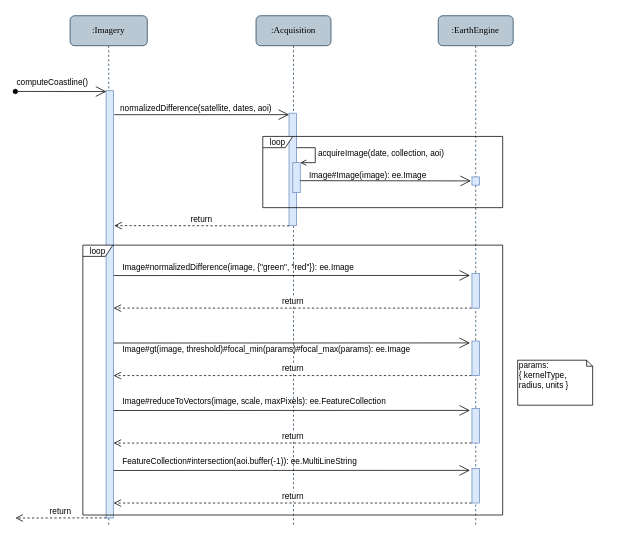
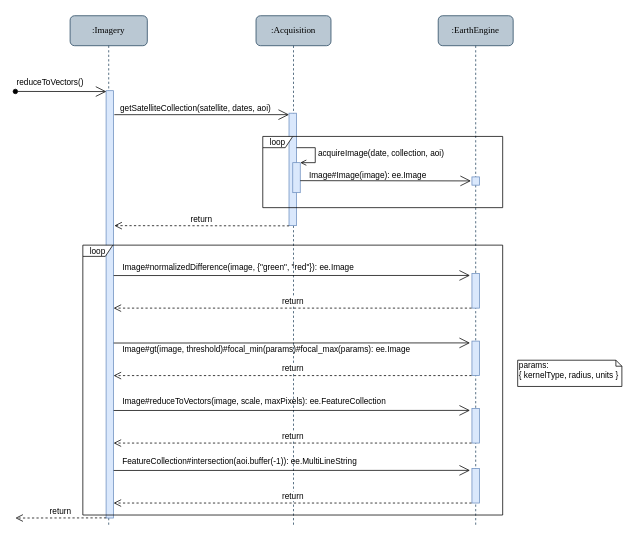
  <mxCell id="0" />
  <mxCell id="1" parent="0" />
  <mxCell id="2" value=":Imagery" style="shape=umlLifeline;perimeter=lifelinePerimeter;whiteSpace=wrap;html=1;container=1;collapsible=0;recursiveResize=0;outlineConnect=0;rounded=1;shadow=0;comic=0;labelBackgroundColor=none;strokeColor=#23445d;strokeWidth=1;fillColor=#bac8d3;fontFamily=Verdana;fontSize=12;align=center;" parent="1" vertex="1"><mxGeometry x="93" y="20" width="103" height="680" as="geometry" /></mxCell>
  <mxCell id="3" value="" style="html=1;points=[];perimeter=orthogonalPerimeter;rounded=0;shadow=0;comic=0;labelBackgroundColor=none;strokeColor=#6c8ebf;strokeWidth=1;fillColor=#dae8fc;fontFamily=Verdana;fontSize=12;align=center;" parent="2" vertex="1"><mxGeometry x="48" y="100" width="10" height="570" as="geometry" /></mxCell>
  <mxCell id="4" value=":Acquisition" style="shape=umlLifeline;perimeter=lifelinePerimeter;whiteSpace=wrap;html=1;container=1;collapsible=0;recursiveResize=0;outlineConnect=0;rounded=1;shadow=0;comic=0;labelBackgroundColor=none;strokeColor=#23445d;strokeWidth=1;fillColor=#bac8d3;fontFamily=Verdana;fontSize=12;align=center;" parent="1" vertex="1"><mxGeometry x="341" y="20" width="100" height="680" as="geometry" /></mxCell>
  <mxCell id="5" value="" style="html=1;points=[];perimeter=orthogonalPerimeter;rounded=0;shadow=0;comic=0;labelBackgroundColor=none;strokeColor=#6c8ebf;strokeWidth=1;fillColor=#dae8fc;fontFamily=Verdana;fontSize=12;align=center;" parent="4" vertex="1"><mxGeometry x="44" y="130" width="10" height="150" as="geometry" /></mxCell>
  <mxCell id="6" value="" style="html=1;points=[];perimeter=orthogonalPerimeter;fontSize=11;fillColor=#dae8fc;strokeColor=#6c8ebf;" parent="4" vertex="1"><mxGeometry x="49" y="196" width="10" height="40" as="geometry" /></mxCell>
  <mxCell id="7" value="acquireImage(date, collection, aoi)" style="edgeStyle=orthogonalEdgeStyle;html=1;align=left;spacingLeft=2;endArrow=open;rounded=0;entryX=1;entryY=0;fontSize=11;endFill=0;" parent="4" target="6" edge="1"><mxGeometry relative="1" as="geometry"><mxPoint x="54" y="176" as="sourcePoint" /><Array as="points"><mxPoint x="79" y="176" /></Array></mxGeometry></mxCell>
  <mxCell id="8" value="" style="endArrow=open;endFill=1;endSize=12;html=1;entryX=0.036;entryY=0.002;entryDx=0;entryDy=0;entryPerimeter=0;startArrow=oval;startFill=1;" parent="1" target="3" edge="1"><mxGeometry width="160" relative="1" as="geometry"><mxPoint x="20" y="121" as="sourcePoint" /><mxPoint x="136" y="121" as="targetPoint" /></mxGeometry></mxCell>
- <mxCell id="9" value="computeCoastline()" style="text;html=1;resizable=0;points=[];autosize=1;align=left;verticalAlign=top;spacingTop=-4;fontSize=11;" parent="1" vertex="1"><mxGeometry x="20" y="100" width="110" height="10" as="geometry" /></mxCell>
+ <mxCell id="9" value="reduceToVectors()" style="text;html=1;resizable=0;points=[];autosize=1;align=left;verticalAlign=top;spacingTop=-4;fontSize=11;" parent="1" vertex="1"><mxGeometry x="20" y="100" width="110" height="10" as="geometry" /></mxCell>
  <mxCell id="10" value="" style="endArrow=open;endFill=1;endSize=12;html=1;entryX=0;entryY=0.013;entryDx=0;entryDy=0;entryPerimeter=0;" parent="1" target="5" edge="1"><mxGeometry width="160" relative="1" as="geometry"><mxPoint x="152" y="152" as="sourcePoint" /><mxPoint x="504.5" y="156.5" as="targetPoint" /></mxGeometry></mxCell>
- <mxCell id="11" value="normalizedDifference(satellite, dates, aoi)" style="text;html=1;resizable=0;points=[];autosize=1;align=left;verticalAlign=top;spacingTop=-4;fontSize=11;" parent="1" vertex="1"><mxGeometry x="158" y="133.5" width="220" height="10" as="geometry" /></mxCell>
+ <mxCell id="11" value="getSatelliteCollection(satellite, dates, aoi)" style="text;html=1;resizable=0;points=[];autosize=1;align=left;verticalAlign=top;spacingTop=-4;fontSize=11;" parent="1" vertex="1"><mxGeometry x="158" y="133.5" width="220" height="10" as="geometry" /></mxCell>
  <mxCell id="12" value="return" style="html=1;verticalAlign=bottom;endArrow=open;dashed=1;endSize=8;exitX=0.014;exitY=1.002;exitDx=0;exitDy=0;exitPerimeter=0;" parent="1" source="5" edge="1"><mxGeometry relative="1" as="geometry"><mxPoint x="152" y="300" as="targetPoint" /><mxPoint x="378.5" y="197" as="sourcePoint" /></mxGeometry></mxCell>
- <mxCell id="13" value="params:&lt;br&gt;{ kernelType, radius, units }" style="shape=note;whiteSpace=wrap;html=1;size=8;verticalAlign=top;align=left;spacingTop=-6;fontSize=11;" parent="1" vertex="1"><mxGeometry x="690" y="479.5" width="100" height="60" as="geometry" /></mxCell>
+ <mxCell id="13" value="params:&lt;br&gt;{ kernelType, radius, units }" style="shape=note;whiteSpace=wrap;html=1;size=8;verticalAlign=top;align=left;spacingTop=-6;fontSize=11;" parent="1" vertex="1"><mxGeometry x="690" y="479.5" width="139" height="35" as="geometry" /></mxCell>
  <mxCell id="14" value=":EarthEngine" style="shape=umlLifeline;perimeter=lifelinePerimeter;whiteSpace=wrap;html=1;container=1;collapsible=0;recursiveResize=0;outlineConnect=0;rounded=1;shadow=0;comic=0;labelBackgroundColor=none;strokeColor=#23445d;strokeWidth=1;fillColor=#bac8d3;fontFamily=Verdana;fontSize=12;align=center;" parent="1" vertex="1"><mxGeometry x="584" y="20" width="100" height="680" as="geometry" /></mxCell>
  <mxCell id="15" value="" style="html=1;points=[];perimeter=orthogonalPerimeter;rounded=0;shadow=0;comic=0;labelBackgroundColor=none;strokeColor=#6c8ebf;strokeWidth=1;fillColor=#dae8fc;fontFamily=Verdana;fontSize=12;align=center;" parent="14" vertex="1"><mxGeometry x="45" y="215" width="10" height="11" as="geometry" /></mxCell>
  <mxCell id="16" value="" style="html=1;points=[];perimeter=orthogonalPerimeter;rounded=0;shadow=0;comic=0;labelBackgroundColor=none;strokeColor=#6c8ebf;strokeWidth=1;fillColor=#dae8fc;fontFamily=Verdana;fontSize=12;align=center;" parent="14" vertex="1"><mxGeometry x="45" y="344" width="10" height="46" as="geometry" /></mxCell>
  <mxCell id="17" value="" style="html=1;points=[];perimeter=orthogonalPerimeter;rounded=0;shadow=0;comic=0;labelBackgroundColor=none;strokeColor=#6c8ebf;strokeWidth=1;fillColor=#dae8fc;fontFamily=Verdana;fontSize=12;align=center;" parent="14" vertex="1"><mxGeometry x="45" y="434" width="10" height="46" as="geometry" /></mxCell>
  <mxCell id="18" value="" style="html=1;points=[];perimeter=orthogonalPerimeter;rounded=0;shadow=0;comic=0;labelBackgroundColor=none;strokeColor=#6c8ebf;strokeWidth=1;fillColor=#dae8fc;fontFamily=Verdana;fontSize=12;align=center;" parent="14" vertex="1"><mxGeometry x="45" y="524" width="10" height="46" as="geometry" /></mxCell>
  <mxCell id="19" value="" style="html=1;points=[];perimeter=orthogonalPerimeter;rounded=0;shadow=0;comic=0;labelBackgroundColor=none;strokeColor=#6c8ebf;strokeWidth=1;fillColor=#dae8fc;fontFamily=Verdana;fontSize=12;align=center;" parent="14" vertex="1"><mxGeometry x="45" y="604" width="10" height="46" as="geometry" /></mxCell>
  <mxCell id="20" value="" style="endArrow=open;endFill=1;endSize=12;html=1;entryX=-0.133;entryY=0.485;entryDx=0;entryDy=0;entryPerimeter=0;exitX=1;exitY=0.6;exitDx=0;exitDy=0;exitPerimeter=0;" parent="1" source="6" target="15" edge="1"><mxGeometry width="160" relative="1" as="geometry"><mxPoint x="406" y="247" as="sourcePoint" /><mxPoint x="639" y="246.95" as="targetPoint" /></mxGeometry></mxCell>
  <mxCell id="21" value="Image#Image(image): ee.Image" style="text;html=1;resizable=0;points=[];autosize=1;align=left;verticalAlign=top;spacingTop=-4;fontSize=11;" parent="1" vertex="1"><mxGeometry x="410" y="223.5" width="170" height="10" as="geometry" /></mxCell>
  <mxCell id="22" value="" style="endArrow=open;endFill=1;endSize=12;html=1;exitX=1.064;exitY=0.001;exitDx=0;exitDy=0;exitPerimeter=0;entryX=-0.259;entryY=0.027;entryDx=0;entryDy=0;entryPerimeter=0;" parent="1" edge="1"><mxGeometry width="160" relative="1" as="geometry"><mxPoint x="151.14" y="366.57" as="sourcePoint" /><mxPoint x="626.41" y="366.43" as="targetPoint" /></mxGeometry></mxCell>
  <mxCell id="23" value="Image#normalizedDifference(image, {&quot;green&quot;, &quot;red&quot;}): ee.Image" style="text;html=1;resizable=0;points=[];autosize=1;align=left;verticalAlign=top;spacingTop=-4;fontSize=11;" parent="1" vertex="1"><mxGeometry x="161" y="346" width="320" height="10" as="geometry" /></mxCell>
  <mxCell id="24" value="return" style="html=1;verticalAlign=bottom;endArrow=open;dashed=1;endSize=8;" parent="1" edge="1"><mxGeometry relative="1" as="geometry"><mxPoint x="151" y="410.01" as="targetPoint" /><mxPoint x="628.5" y="410" as="sourcePoint" /><Array as="points"><mxPoint x="555" y="410" /></Array></mxGeometry></mxCell>
  <mxCell id="25" value="Image#gt(image, threshold)#focal_min(params)#focal_max(params): ee.Image" style="text;html=1;resizable=0;points=[];autosize=1;align=left;verticalAlign=top;spacingTop=-4;fontSize=11;" parent="1" vertex="1"><mxGeometry x="161" y="456" width="400" height="10" as="geometry" /></mxCell>
  <mxCell id="26" value="" style="endArrow=open;endFill=1;endSize=12;html=1;exitX=1.064;exitY=0.001;exitDx=0;exitDy=0;exitPerimeter=0;entryX=-0.259;entryY=0.027;entryDx=0;entryDy=0;entryPerimeter=0;" parent="1" edge="1"><mxGeometry width="160" relative="1" as="geometry"><mxPoint x="151.14" y="456.57" as="sourcePoint" /><mxPoint x="626.41" y="456.43" as="targetPoint" /></mxGeometry></mxCell>
  <mxCell id="27" value="return" style="html=1;verticalAlign=bottom;endArrow=open;dashed=1;endSize=8;" parent="1" edge="1"><mxGeometry relative="1" as="geometry"><mxPoint x="151" y="500.01" as="targetPoint" /><mxPoint x="628.5" y="500" as="sourcePoint" /><Array as="points"><mxPoint x="555" y="500" /></Array></mxGeometry></mxCell>
  <mxCell id="28" value="Image#reduceToVectors(image, scale, maxPixels): ee.FeatureCollection" style="text;html=1;resizable=0;points=[];autosize=1;align=left;verticalAlign=top;spacingTop=-4;fontSize=11;" parent="1" vertex="1"><mxGeometry x="161" y="526" width="370" height="10" as="geometry" /></mxCell>
  <mxCell id="29" value="" style="endArrow=open;endFill=1;endSize=12;html=1;exitX=1.064;exitY=0.001;exitDx=0;exitDy=0;exitPerimeter=0;entryX=-0.259;entryY=0.027;entryDx=0;entryDy=0;entryPerimeter=0;" parent="1" edge="1"><mxGeometry width="160" relative="1" as="geometry"><mxPoint x="151.14" y="546.57" as="sourcePoint" /><mxPoint x="626.41" y="546.43" as="targetPoint" /></mxGeometry></mxCell>
  <mxCell id="30" value="return" style="html=1;verticalAlign=bottom;endArrow=open;dashed=1;endSize=8;" parent="1" edge="1"><mxGeometry relative="1" as="geometry"><mxPoint x="151" y="590.01" as="targetPoint" /><mxPoint x="628.5" y="590" as="sourcePoint" /><Array as="points"><mxPoint x="555" y="590" /></Array></mxGeometry></mxCell>
  <mxCell id="31" value="return" style="html=1;verticalAlign=bottom;endArrow=open;dashed=1;endSize=8;exitX=0.014;exitY=1.002;exitDx=0;exitDy=0;exitPerimeter=0;" parent="1" edge="1"><mxGeometry relative="1" as="geometry"><mxPoint x="20" y="690" as="targetPoint" /><mxPoint x="141.14" y="689.8" as="sourcePoint" /></mxGeometry></mxCell>
  <mxCell id="32" value="loop" style="shape=umlFrame;whiteSpace=wrap;html=1;fontSize=11;width=40;height=15;" parent="1" vertex="1"><mxGeometry x="350" y="181" width="320" height="95" as="geometry" /></mxCell>
  <mxCell id="33" value="FeatureCollection#intersection(aoi.buffer(-1)): ee.MultiLineString" style="text;html=1;resizable=0;points=[];autosize=1;align=left;verticalAlign=top;spacingTop=-4;fontSize=11;" parent="1" vertex="1"><mxGeometry x="161" y="606" width="330" height="10" as="geometry" /></mxCell>
  <mxCell id="34" value="" style="endArrow=open;endFill=1;endSize=12;html=1;exitX=1.064;exitY=0.001;exitDx=0;exitDy=0;exitPerimeter=0;entryX=-0.259;entryY=0.027;entryDx=0;entryDy=0;entryPerimeter=0;" parent="1" edge="1"><mxGeometry width="160" relative="1" as="geometry"><mxPoint x="151.14" y="626.57" as="sourcePoint" /><mxPoint x="626.41" y="626.43" as="targetPoint" /></mxGeometry></mxCell>
  <mxCell id="35" value="return" style="html=1;verticalAlign=bottom;endArrow=open;dashed=1;endSize=8;" parent="1" edge="1"><mxGeometry relative="1" as="geometry"><mxPoint x="151" y="670.01" as="targetPoint" /><mxPoint x="628.5" y="670" as="sourcePoint" /><Array as="points"><mxPoint x="555" y="670" /></Array></mxGeometry></mxCell>
  <mxCell id="36" value="loop" style="shape=umlFrame;whiteSpace=wrap;html=1;fontSize=11;width=40;height=15;" parent="1" vertex="1"><mxGeometry x="110" y="326" width="560" height="360" as="geometry" /></mxCell>
